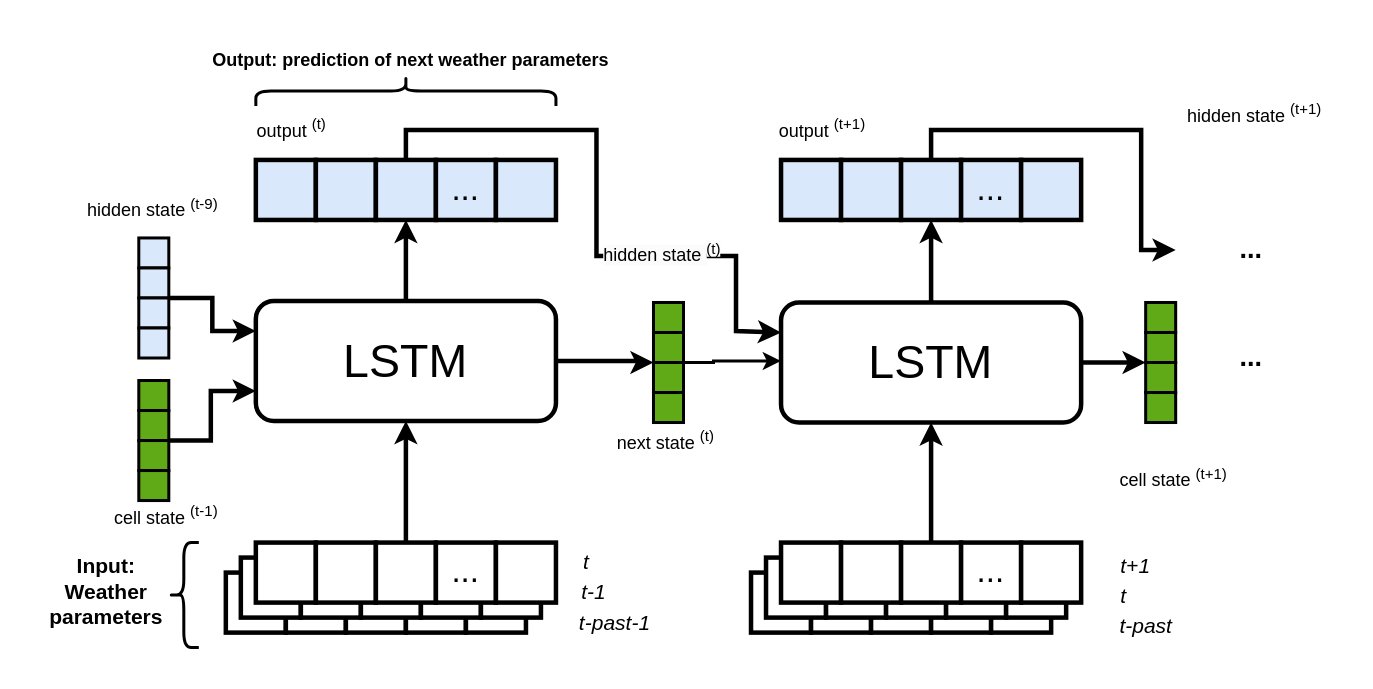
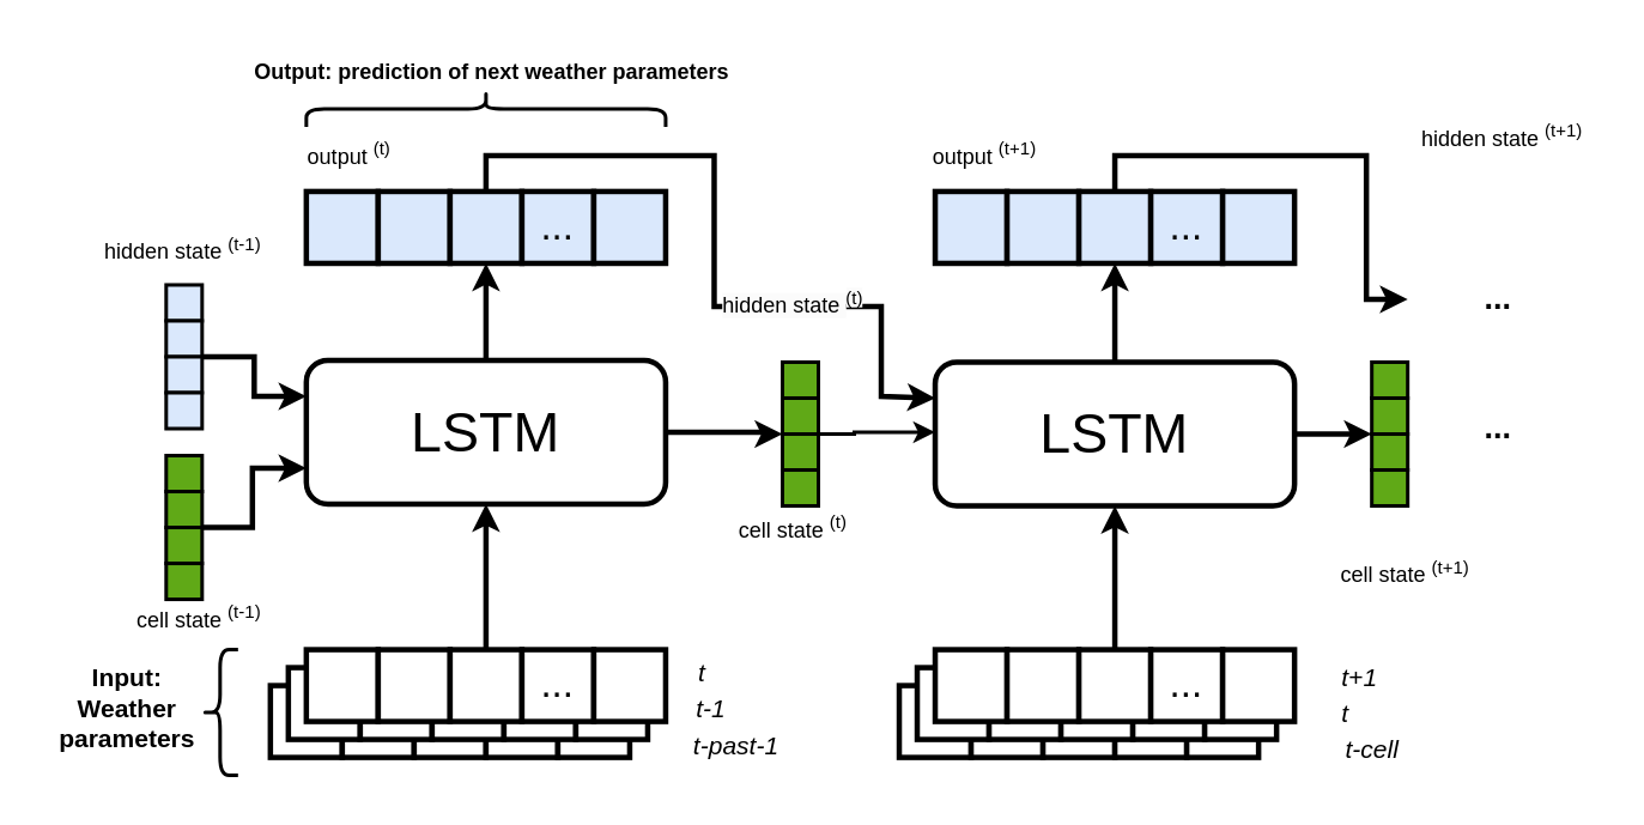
  <mxCell id="0" />
  <mxCell id="1" parent="0" />
  <mxCell id="2" value="" style="rounded=0;whiteSpace=wrap;html=1;strokeWidth=3;" vertex="1" parent="1"><mxGeometry x="150" y="381" width="40" height="40" as="geometry" /></mxCell>
  <mxCell id="3" value="" style="rounded=0;whiteSpace=wrap;html=1;strokeWidth=3;" vertex="1" parent="1"><mxGeometry x="190" y="381" width="40" height="40" as="geometry" /></mxCell>
  <mxCell id="4" value="" style="rounded=0;whiteSpace=wrap;html=1;strokeWidth=3;" vertex="1" parent="1"><mxGeometry x="230" y="381" width="40" height="40" as="geometry" /></mxCell>
  <mxCell id="5" value="" style="rounded=0;whiteSpace=wrap;html=1;strokeWidth=3;" vertex="1" parent="1"><mxGeometry x="270" y="381" width="40" height="40" as="geometry" /></mxCell>
  <mxCell id="6" value="" style="rounded=0;whiteSpace=wrap;html=1;strokeWidth=3;" vertex="1" parent="1"><mxGeometry x="310" y="381" width="40" height="40" as="geometry" /></mxCell>
  <mxCell id="7" value="" style="rounded=0;whiteSpace=wrap;html=1;strokeWidth=3;" vertex="1" parent="1"><mxGeometry x="160" y="371" width="40" height="40" as="geometry" /></mxCell>
  <mxCell id="8" value="" style="rounded=0;whiteSpace=wrap;html=1;strokeWidth=3;" vertex="1" parent="1"><mxGeometry x="200" y="371" width="40" height="40" as="geometry" /></mxCell>
  <mxCell id="9" value="" style="rounded=0;whiteSpace=wrap;html=1;strokeWidth=3;" vertex="1" parent="1"><mxGeometry x="240" y="371" width="40" height="40" as="geometry" /></mxCell>
  <mxCell id="10" value="" style="rounded=0;whiteSpace=wrap;html=1;strokeWidth=3;" vertex="1" parent="1"><mxGeometry x="280" y="371" width="40" height="40" as="geometry" /></mxCell>
  <mxCell id="11" value="" style="rounded=0;whiteSpace=wrap;html=1;strokeWidth=3;" vertex="1" parent="1"><mxGeometry x="320" y="371" width="40" height="40" as="geometry" /></mxCell>
  <mxCell id="12" value="" style="rounded=0;whiteSpace=wrap;html=1;strokeWidth=3;" vertex="1" parent="1"><mxGeometry x="170" y="361" width="40" height="40" as="geometry" /></mxCell>
  <mxCell id="13" value="" style="rounded=0;whiteSpace=wrap;html=1;strokeWidth=3;" vertex="1" parent="1"><mxGeometry x="210" y="361" width="40" height="40" as="geometry" /></mxCell>
  <mxCell id="14" style="edgeStyle=orthogonalEdgeStyle;rounded=0;orthogonalLoop=1;jettySize=auto;html=1;exitX=0.5;exitY=0;exitDx=0;exitDy=0;entryX=0.5;entryY=1;entryDx=0;entryDy=0;strokeWidth=3;" edge="1" parent="1" source="15" target="20"><mxGeometry relative="1" as="geometry" /></mxCell>
  <mxCell id="15" value="" style="rounded=0;whiteSpace=wrap;html=1;strokeWidth=3;" vertex="1" parent="1"><mxGeometry x="250" y="361" width="40" height="40" as="geometry" /></mxCell>
  <mxCell id="16" value="..." style="rounded=0;whiteSpace=wrap;html=1;strokeWidth=3;fontSize=22;" vertex="1" parent="1"><mxGeometry x="290" y="361" width="40" height="40" as="geometry" /></mxCell>
  <mxCell id="17" value="" style="rounded=0;whiteSpace=wrap;html=1;strokeWidth=3;" vertex="1" parent="1"><mxGeometry x="330" y="361" width="40" height="40" as="geometry" /></mxCell>
  <mxCell id="18" style="edgeStyle=orthogonalEdgeStyle;rounded=0;orthogonalLoop=1;jettySize=auto;html=1;entryX=0.5;entryY=1;entryDx=0;entryDy=0;strokeWidth=3;" edge="1" parent="1" source="20" target="74"><mxGeometry relative="1" as="geometry" /></mxCell>
  <mxCell id="19" style="edgeStyle=orthogonalEdgeStyle;rounded=0;orthogonalLoop=1;jettySize=auto;html=1;exitX=1;exitY=0.5;exitDx=0;exitDy=0;entryX=0;entryY=0;entryDx=0;entryDy=0;strokeWidth=3;" edge="1" parent="1" source="20" target="29"><mxGeometry relative="1" as="geometry"><Array as="points"><mxPoint x="425" y="240" /></Array></mxGeometry></mxCell>
  <mxCell id="20" value="LSTM" style="rounded=1;whiteSpace=wrap;html=1;strokeWidth=3;fontSize=31;" vertex="1" parent="1"><mxGeometry x="170" y="200" width="200" height="80" as="geometry" /></mxCell>
  <mxCell id="21" value="" style="rounded=0;whiteSpace=wrap;html=1;strokeWidth=2;fillColor=#60a917;fontColor=#ffffff;strokeColor=#000000;" vertex="1" parent="1"><mxGeometry x="92" y="253" width="20" height="20" as="geometry" /></mxCell>
  <mxCell id="22" value="" style="rounded=0;whiteSpace=wrap;html=1;strokeWidth=2;fillColor=#60a917;fontColor=#ffffff;strokeColor=#000000;" vertex="1" parent="1"><mxGeometry x="92" y="273" width="20" height="20" as="geometry" /></mxCell>
  <mxCell id="23" style="edgeStyle=orthogonalEdgeStyle;rounded=0;orthogonalLoop=1;jettySize=auto;html=1;exitX=1;exitY=0;exitDx=0;exitDy=0;entryX=0;entryY=0.75;entryDx=0;entryDy=0;strokeWidth=3;" edge="1" parent="1" source="24" target="20"><mxGeometry relative="1" as="geometry"><Array as="points"><mxPoint x="140" y="293" /><mxPoint x="140" y="260" /></Array></mxGeometry></mxCell>
  <mxCell id="24" value="" style="rounded=0;whiteSpace=wrap;html=1;strokeWidth=2;fillColor=#60a917;fontColor=#ffffff;strokeColor=#000000;" vertex="1" parent="1"><mxGeometry x="92" y="293" width="20" height="20" as="geometry" /></mxCell>
  <mxCell id="25" value="" style="rounded=0;whiteSpace=wrap;html=1;strokeWidth=2;fillColor=#60a917;fontColor=#ffffff;strokeColor=#000000;" vertex="1" parent="1"><mxGeometry x="92" y="313" width="20" height="20" as="geometry" /></mxCell>
  <mxCell id="26" value="" style="rounded=0;whiteSpace=wrap;html=1;strokeWidth=2;fillColor=#60a917;fontColor=#ffffff;strokeColor=#000000;" vertex="1" parent="1"><mxGeometry x="435" y="201" width="20" height="20" as="geometry" /></mxCell>
  <mxCell id="27" value="" style="rounded=0;whiteSpace=wrap;html=1;strokeWidth=2;fillColor=#60a917;fontColor=#ffffff;strokeColor=#000000;" vertex="1" parent="1"><mxGeometry x="435" y="221" width="20" height="20" as="geometry" /></mxCell>
  <mxCell id="28" style="edgeStyle=orthogonalEdgeStyle;rounded=0;orthogonalLoop=1;jettySize=auto;html=1;exitX=1;exitY=0;exitDx=0;exitDy=0;strokeWidth=2;" edge="1" parent="1" source="29" target="44"><mxGeometry relative="1" as="geometry"><Array as="points"><mxPoint x="475" y="240" /></Array></mxGeometry></mxCell>
  <mxCell id="29" value="" style="rounded=0;whiteSpace=wrap;html=1;strokeWidth=2;fillColor=#60a917;fontColor=#ffffff;strokeColor=#000000;" vertex="1" parent="1"><mxGeometry x="435" y="241" width="20" height="20" as="geometry" /></mxCell>
  <mxCell id="30" value="" style="rounded=0;whiteSpace=wrap;html=1;strokeWidth=2;fillColor=#60a917;fontColor=#ffffff;strokeColor=#000000;" vertex="1" parent="1"><mxGeometry x="435" y="261" width="20" height="20" as="geometry" /></mxCell>
  <mxCell id="31" value="" style="rounded=0;whiteSpace=wrap;html=1;strokeWidth=2;fillColor=#dae8fc;strokeColor=#000000;" vertex="1" parent="1"><mxGeometry x="92" y="158" width="20" height="20" as="geometry" /></mxCell>
  <mxCell id="32" value="" style="rounded=0;whiteSpace=wrap;html=1;strokeWidth=2;fillColor=#dae8fc;strokeColor=#000000;" vertex="1" parent="1"><mxGeometry x="92" y="178" width="20" height="20" as="geometry" /></mxCell>
  <mxCell id="33" style="edgeStyle=orthogonalEdgeStyle;rounded=0;orthogonalLoop=1;jettySize=auto;html=1;exitX=1;exitY=0;exitDx=0;exitDy=0;entryX=0;entryY=0.25;entryDx=0;entryDy=0;strokeWidth=3;" edge="1" parent="1" source="34" target="20"><mxGeometry relative="1" as="geometry"><Array as="points"><mxPoint x="141" y="198" /><mxPoint x="141" y="220" /></Array></mxGeometry></mxCell>
  <mxCell id="34" value="" style="rounded=0;whiteSpace=wrap;html=1;strokeWidth=2;fillColor=#dae8fc;strokeColor=#000000;" vertex="1" parent="1"><mxGeometry x="92" y="198" width="20" height="20" as="geometry" /></mxCell>
  <mxCell id="35" value="" style="rounded=0;whiteSpace=wrap;html=1;strokeWidth=2;fillColor=#dae8fc;strokeColor=#000000;" vertex="1" parent="1"><mxGeometry x="92" y="218" width="20" height="20" as="geometry" /></mxCell>
  <mxCell id="36" value="t" style="text;strokeColor=none;fillColor=none;html=1;fontSize=14;fontStyle=2;verticalAlign=middle;align=center;" vertex="1" parent="1"><mxGeometry x="340" y="354" width="100" height="40" as="geometry" /></mxCell>
  <mxCell id="37" value="" style="shape=curlyBracket;whiteSpace=wrap;html=1;rounded=1;labelPosition=left;verticalLabelPosition=middle;align=right;verticalAlign=middle;fontStyle=0;strokeWidth=2;" vertex="1" parent="1"><mxGeometry x="112" y="361" width="20" height="70" as="geometry" /></mxCell>
  <mxCell id="38" value="cell state &lt;sup&gt;(t-1)&lt;/sup&gt;" style="text;strokeColor=none;fillColor=none;align=left;verticalAlign=middle;spacingLeft=4;spacingRight=4;overflow=hidden;points=[[0,0.5],[1,0.5]];portConstraint=eastwest;rotatable=0;whiteSpace=wrap;html=1;" vertex="1" parent="1"><mxGeometry x="70" y="328" width="90" height="30" as="geometry" /></mxCell>
- <mxCell id="39" value="hidden state &lt;sup&gt;(t-9)&lt;/sup&gt;" style="text;strokeColor=none;fillColor=none;align=left;verticalAlign=middle;spacingLeft=4;spacingRight=4;overflow=hidden;points=[[0,0.5],[1,0.5]];portConstraint=eastwest;rotatable=0;whiteSpace=wrap;html=1;" vertex="1" parent="1"><mxGeometry x="52" y="123" width="108" height="30" as="geometry" /></mxCell>
+ <mxCell id="39" value="hidden state &lt;sup&gt;(t-1)&lt;/sup&gt;" style="text;strokeColor=none;fillColor=none;align=left;verticalAlign=middle;spacingLeft=4;spacingRight=4;overflow=hidden;points=[[0,0.5],[1,0.5]];portConstraint=eastwest;rotatable=0;whiteSpace=wrap;html=1;" vertex="1" parent="1"><mxGeometry x="52" y="123" width="108" height="30" as="geometry" /></mxCell>
  <mxCell id="40" value="hidden state &lt;sup&gt;(t+1)&lt;/sup&gt;" style="text;strokeColor=none;fillColor=none;align=left;verticalAlign=middle;spacingLeft=4;spacingRight=4;overflow=hidden;points=[[0,0.5],[1,0.5]];portConstraint=eastwest;rotatable=0;whiteSpace=wrap;html=1;" vertex="1" parent="1"><mxGeometry x="785" y="60" width="108" height="30" as="geometry" /></mxCell>
- <mxCell id="41" value="next state &lt;sup&gt;(t)&lt;/sup&gt;" style="text;strokeColor=none;fillColor=none;align=left;verticalAlign=middle;spacingLeft=4;spacingRight=4;overflow=hidden;points=[[0,0.5],[1,0.5]];portConstraint=eastwest;rotatable=0;whiteSpace=wrap;html=1;" vertex="1" parent="1"><mxGeometry x="405" y="278" width="90" height="30" as="geometry" /></mxCell>
+ <mxCell id="41" value="cell state &lt;sup&gt;(t)&lt;/sup&gt;" style="text;strokeColor=none;fillColor=none;align=left;verticalAlign=middle;spacingLeft=4;spacingRight=4;overflow=hidden;points=[[0,0.5],[1,0.5]];portConstraint=eastwest;rotatable=0;whiteSpace=wrap;html=1;" vertex="1" parent="1"><mxGeometry x="405" y="278" width="90" height="30" as="geometry" /></mxCell>
  <mxCell id="42" style="edgeStyle=orthogonalEdgeStyle;rounded=0;orthogonalLoop=1;jettySize=auto;html=1;entryX=0.5;entryY=1;entryDx=0;entryDy=0;strokeWidth=3;" edge="1" parent="1" source="44" target="80"><mxGeometry relative="1" as="geometry" /></mxCell>
  <mxCell id="43" style="edgeStyle=orthogonalEdgeStyle;rounded=0;orthogonalLoop=1;jettySize=auto;html=1;exitX=1;exitY=0.5;exitDx=0;exitDy=0;entryX=0;entryY=0;entryDx=0;entryDy=0;strokeWidth=3;" edge="1" parent="1" source="44" target="47"><mxGeometry relative="1" as="geometry"><Array as="points"><mxPoint x="750" y="241" /><mxPoint x="750" y="241" /></Array></mxGeometry></mxCell>
  <mxCell id="44" value="LSTM" style="rounded=1;whiteSpace=wrap;html=1;strokeWidth=3;fontSize=31;" vertex="1" parent="1"><mxGeometry x="520" y="201" width="200" height="80" as="geometry" /></mxCell>
  <mxCell id="45" value="" style="rounded=0;whiteSpace=wrap;html=1;strokeWidth=2;fillColor=#60a917;fontColor=#ffffff;strokeColor=#000000;" vertex="1" parent="1"><mxGeometry x="763" y="201" width="20" height="20" as="geometry" /></mxCell>
  <mxCell id="46" value="" style="rounded=0;whiteSpace=wrap;html=1;strokeWidth=2;fillColor=#60a917;fontColor=#ffffff;strokeColor=#000000;" vertex="1" parent="1"><mxGeometry x="763" y="221" width="20" height="20" as="geometry" /></mxCell>
  <mxCell id="47" value="" style="rounded=0;whiteSpace=wrap;html=1;strokeWidth=2;fillColor=#60a917;fontColor=#ffffff;strokeColor=#000000;" vertex="1" parent="1"><mxGeometry x="763" y="241" width="20" height="20" as="geometry" /></mxCell>
  <mxCell id="48" value="output&amp;nbsp;&lt;sup&gt;(t+1)&lt;/sup&gt;" style="text;strokeColor=none;fillColor=none;align=left;verticalAlign=middle;spacingLeft=4;spacingRight=4;overflow=hidden;points=[[0,0.5],[1,0.5]];portConstraint=eastwest;rotatable=0;whiteSpace=wrap;html=1;" vertex="1" parent="1"><mxGeometry x="513" y="70" width="90" height="30" as="geometry" /></mxCell>
  <mxCell id="49" value="" style="rounded=0;whiteSpace=wrap;html=1;strokeWidth=3;" vertex="1" parent="1"><mxGeometry x="500" y="381" width="40" height="40" as="geometry" /></mxCell>
  <mxCell id="50" value="" style="rounded=0;whiteSpace=wrap;html=1;strokeWidth=3;" vertex="1" parent="1"><mxGeometry x="540" y="381" width="40" height="40" as="geometry" /></mxCell>
  <mxCell id="51" value="" style="rounded=0;whiteSpace=wrap;html=1;strokeWidth=3;" vertex="1" parent="1"><mxGeometry x="580" y="381" width="40" height="40" as="geometry" /></mxCell>
  <mxCell id="52" value="" style="rounded=0;whiteSpace=wrap;html=1;strokeWidth=3;" vertex="1" parent="1"><mxGeometry x="620" y="381" width="40" height="40" as="geometry" /></mxCell>
  <mxCell id="53" value="" style="rounded=0;whiteSpace=wrap;html=1;strokeWidth=3;" vertex="1" parent="1"><mxGeometry x="660" y="381" width="40" height="40" as="geometry" /></mxCell>
  <mxCell id="54" value="" style="rounded=0;whiteSpace=wrap;html=1;strokeWidth=3;" vertex="1" parent="1"><mxGeometry x="510" y="371" width="40" height="40" as="geometry" /></mxCell>
  <mxCell id="55" value="" style="rounded=0;whiteSpace=wrap;html=1;strokeWidth=3;" vertex="1" parent="1"><mxGeometry x="550" y="371" width="40" height="40" as="geometry" /></mxCell>
  <mxCell id="56" value="" style="rounded=0;whiteSpace=wrap;html=1;strokeWidth=3;" vertex="1" parent="1"><mxGeometry x="590" y="371" width="40" height="40" as="geometry" /></mxCell>
  <mxCell id="57" value="" style="rounded=0;whiteSpace=wrap;html=1;strokeWidth=3;" vertex="1" parent="1"><mxGeometry x="630" y="371" width="40" height="40" as="geometry" /></mxCell>
  <mxCell id="58" value="" style="rounded=0;whiteSpace=wrap;html=1;strokeWidth=3;" vertex="1" parent="1"><mxGeometry x="670" y="371" width="40" height="40" as="geometry" /></mxCell>
  <mxCell id="59" value="" style="rounded=0;whiteSpace=wrap;html=1;strokeWidth=3;" vertex="1" parent="1"><mxGeometry x="520" y="361" width="40" height="40" as="geometry" /></mxCell>
  <mxCell id="60" value="" style="rounded=0;whiteSpace=wrap;html=1;strokeWidth=3;" vertex="1" parent="1"><mxGeometry x="560" y="361" width="40" height="40" as="geometry" /></mxCell>
  <mxCell id="61" style="edgeStyle=orthogonalEdgeStyle;rounded=0;orthogonalLoop=1;jettySize=auto;html=1;exitX=0.5;exitY=0;exitDx=0;exitDy=0;entryX=0.5;entryY=1;entryDx=0;entryDy=0;strokeWidth=3;" edge="1" parent="1" source="62" target="44"><mxGeometry relative="1" as="geometry" /></mxCell>
  <mxCell id="62" value="" style="rounded=0;whiteSpace=wrap;html=1;strokeWidth=3;" vertex="1" parent="1"><mxGeometry x="600" y="361" width="40" height="40" as="geometry" /></mxCell>
  <mxCell id="63" value="..." style="rounded=0;whiteSpace=wrap;html=1;strokeWidth=3;fontSize=22;" vertex="1" parent="1"><mxGeometry x="640" y="361" width="40" height="40" as="geometry" /></mxCell>
  <mxCell id="64" value="" style="rounded=0;whiteSpace=wrap;html=1;strokeWidth=3;" vertex="1" parent="1"><mxGeometry x="680" y="361" width="40" height="40" as="geometry" /></mxCell>
  <mxCell id="65" value="" style="rounded=0;whiteSpace=wrap;html=1;strokeWidth=2;fillColor=#60a917;fontColor=#ffffff;strokeColor=#000000;" vertex="1" parent="1"><mxGeometry x="763" y="261" width="20" height="20" as="geometry" /></mxCell>
  <mxCell id="66" value="cell state &lt;sup&gt;(t+1)&lt;/sup&gt;" style="text;strokeColor=none;fillColor=none;align=left;verticalAlign=middle;spacingLeft=4;spacingRight=4;overflow=hidden;points=[[0,0.5],[1,0.5]];portConstraint=eastwest;rotatable=0;whiteSpace=wrap;html=1;" vertex="1" parent="1"><mxGeometry x="740" y="303" width="108" height="30" as="geometry" /></mxCell>
  <mxCell id="67" value="t-1" style="text;strokeColor=none;fillColor=none;html=1;fontSize=14;fontStyle=2;verticalAlign=middle;align=center;" vertex="1" parent="1"><mxGeometry x="345" y="374" width="100" height="40" as="geometry" /></mxCell>
  <mxCell id="68" value="t-past-1" style="text;strokeColor=none;fillColor=none;html=1;fontSize=14;fontStyle=2;verticalAlign=middle;align=center;" vertex="1" parent="1"><mxGeometry x="359" y="395" width="100" height="40" as="geometry" /></mxCell>
  <mxCell id="69" value="t+1" style="text;strokeColor=none;fillColor=none;html=1;fontSize=14;fontStyle=2;verticalAlign=middle;align=center;" vertex="1" parent="1"><mxGeometry x="706" y="356.5" width="100" height="40" as="geometry" /></mxCell>
  <mxCell id="70" value="t" style="text;strokeColor=none;fillColor=none;html=1;fontSize=14;fontStyle=2;verticalAlign=middle;align=center;" vertex="1" parent="1"><mxGeometry x="698" y="376.5" width="100" height="40" as="geometry" /></mxCell>
- <mxCell id="71" value="t-past" style="text;strokeColor=none;fillColor=none;html=1;fontSize=14;fontStyle=2;verticalAlign=middle;align=center;" vertex="1" parent="1"><mxGeometry x="713" y="396.5" width="100" height="40" as="geometry" /></mxCell>
+ <mxCell id="71" value="t-cell" style="text;strokeColor=none;fillColor=none;html=1;fontSize=14;fontStyle=2;verticalAlign=middle;align=center;" vertex="1" parent="1"><mxGeometry x="713" y="396.5" width="100" height="40" as="geometry" /></mxCell>
  <mxCell id="72" value="" style="rounded=0;whiteSpace=wrap;html=1;strokeWidth=3;fillColor=#dae8fc;strokeColor=#000000;" vertex="1" parent="1"><mxGeometry x="170" y="106" width="40" height="40" as="geometry" /></mxCell>
  <mxCell id="73" value="" style="rounded=0;whiteSpace=wrap;html=1;strokeWidth=3;fillColor=#dae8fc;strokeColor=#000000;" vertex="1" parent="1"><mxGeometry x="210" y="106" width="40" height="40" as="geometry" /></mxCell>
  <mxCell id="74" value="" style="rounded=0;whiteSpace=wrap;html=1;strokeWidth=3;fillColor=#dae8fc;strokeColor=#000000;" vertex="1" parent="1"><mxGeometry x="250" y="106" width="40" height="40" as="geometry" /></mxCell>
  <mxCell id="75" value="..." style="rounded=0;whiteSpace=wrap;html=1;strokeWidth=3;fontSize=22;fillColor=#dae8fc;strokeColor=#000000;" vertex="1" parent="1"><mxGeometry x="290" y="106" width="40" height="40" as="geometry" /></mxCell>
  <mxCell id="76" value="" style="rounded=0;whiteSpace=wrap;html=1;strokeWidth=3;fillColor=#dae8fc;strokeColor=#000000;" vertex="1" parent="1"><mxGeometry x="330" y="106" width="40" height="40" as="geometry" /></mxCell>
  <mxCell id="77" value="" style="rounded=0;whiteSpace=wrap;html=1;strokeWidth=3;fillColor=#dae8fc;strokeColor=#000000;" vertex="1" parent="1"><mxGeometry x="520" y="106" width="40" height="40" as="geometry" /></mxCell>
  <mxCell id="78" value="" style="rounded=0;whiteSpace=wrap;html=1;strokeWidth=3;fillColor=#dae8fc;strokeColor=#000000;" vertex="1" parent="1"><mxGeometry x="560" y="106" width="40" height="40" as="geometry" /></mxCell>
  <mxCell id="79" style="edgeStyle=orthogonalEdgeStyle;rounded=0;orthogonalLoop=1;jettySize=auto;html=1;exitX=0.5;exitY=0;exitDx=0;exitDy=0;strokeWidth=3;" edge="1" parent="1" source="80" target="87"><mxGeometry relative="1" as="geometry"><Array as="points"><mxPoint x="620" y="86" /><mxPoint x="760" y="86" /><mxPoint x="760" y="166" /></Array></mxGeometry></mxCell>
  <mxCell id="80" value="" style="rounded=0;whiteSpace=wrap;html=1;strokeWidth=3;fillColor=#dae8fc;strokeColor=#000000;" vertex="1" parent="1"><mxGeometry x="600" y="106" width="40" height="40" as="geometry" /></mxCell>
  <mxCell id="81" value="..." style="rounded=0;whiteSpace=wrap;html=1;strokeWidth=3;fontSize=22;fillColor=#dae8fc;strokeColor=#000000;" vertex="1" parent="1"><mxGeometry x="640" y="106" width="40" height="40" as="geometry" /></mxCell>
  <mxCell id="82" value="" style="rounded=0;whiteSpace=wrap;html=1;strokeWidth=3;fillColor=#dae8fc;strokeColor=#000000;" vertex="1" parent="1"><mxGeometry x="680" y="106" width="40" height="40" as="geometry" /></mxCell>
  <mxCell id="83" value="" style="edgeStyle=orthogonalEdgeStyle;rounded=0;orthogonalLoop=1;jettySize=auto;html=1;exitX=0.5;exitY=0;exitDx=0;exitDy=0;entryX=0;entryY=0.25;entryDx=0;entryDy=0;strokeWidth=3;" edge="1" parent="1" source="74" target="44"><mxGeometry relative="1" as="geometry"><mxPoint x="270" y="106" as="sourcePoint" /><mxPoint x="395" y="170" as="targetPoint" /><Array as="points"><mxPoint x="270" y="86" /><mxPoint x="397" y="86" /><mxPoint x="397" y="170" /><mxPoint x="490" y="170" /><mxPoint x="490" y="220" /></Array></mxGeometry></mxCell>
  <mxCell id="84" value="&lt;span style=&quot;forced-color-adjust: none; color: rgb(0, 0, 0); font-family: Helvetica; font-size: 12px; font-style: normal; font-variant-ligatures: normal; font-variant-caps: normal; font-weight: 400; letter-spacing: normal; orphans: 2; text-align: left; text-indent: 0px; text-transform: none; widows: 2; word-spacing: 0px; -webkit-text-stroke-width: 0px; white-space: normal; text-decoration-thickness: initial; text-decoration-style: initial; text-decoration-color: initial; background-color: rgb(251, 251, 251); float: none; display: inline !important;&quot;&gt;hidden state&lt;span style=&quot;forced-color-adjust: none;&quot;&gt;&amp;nbsp;&lt;/span&gt;&lt;/span&gt;&lt;sup style=&quot;forced-color-adjust: none; color: rgb(0, 0, 0); font-family: Helvetica; font-style: normal; font-variant-ligatures: normal; font-variant-caps: normal; font-weight: 400; letter-spacing: normal; orphans: 2; text-align: left; text-indent: 0px; text-transform: none; widows: 2; word-spacing: 0px; -webkit-text-stroke-width: 0px; white-space: normal; text-decoration-thickness: initial; text-decoration-style: initial; text-decoration-color: initial; background-color: rgb(251, 251, 251);&quot;&gt;(t)&lt;/sup&gt;" style="text;whiteSpace=wrap;html=1;" vertex="1" parent="1"><mxGeometry x="400" y="153" width="110" height="40" as="geometry" /></mxCell>
  <mxCell id="85" value="output&amp;nbsp;&lt;sup&gt;(t)&lt;/sup&gt;" style="text;strokeColor=none;fillColor=none;align=left;verticalAlign=middle;spacingLeft=4;spacingRight=4;overflow=hidden;points=[[0,0.5],[1,0.5]];portConstraint=eastwest;rotatable=0;whiteSpace=wrap;html=1;" vertex="1" parent="1"><mxGeometry x="165" y="70" width="90" height="30" as="geometry" /></mxCell>
  <mxCell id="86" value="..." style="text;strokeColor=none;fillColor=none;html=1;fontSize=18;fontStyle=1;verticalAlign=middle;align=center;" vertex="1" parent="1"><mxGeometry x="783" y="218" width="100" height="40" as="geometry" /></mxCell>
  <mxCell id="87" value="..." style="text;strokeColor=none;fillColor=none;html=1;fontSize=18;fontStyle=1;verticalAlign=middle;align=center;" vertex="1" parent="1"><mxGeometry x="783" y="146" width="100" height="40" as="geometry" /></mxCell>
  <mxCell id="88" value="Input:&lt;div&gt;Weather&lt;div style=&quot;font-size: 14px;&quot;&gt;parameters&lt;/div&gt;&lt;/div&gt;" style="text;strokeColor=none;fillColor=none;html=1;fontSize=14;fontStyle=1;verticalAlign=middle;align=center;" vertex="1" parent="1"><mxGeometry x="20" y="374" width="100" height="40" as="geometry" /></mxCell>
  <mxCell id="89" value="Output: p&lt;span style=&quot;background-color: initial; font-size: 12px;&quot;&gt;rediction of&amp;nbsp;&lt;/span&gt;&lt;span style=&quot;background-color: initial; font-size: 12px;&quot;&gt;next weather&amp;nbsp;&lt;/span&gt;&lt;span style=&quot;background-color: initial; font-size: 12px;&quot;&gt;parameters&lt;/span&gt;" style="text;strokeColor=none;fillColor=none;html=1;fontSize=12;fontStyle=1;verticalAlign=middle;align=center;" vertex="1" parent="1"><mxGeometry x="132" width="282" height="40" as="geometry" y="20" /></mxCell>
  <mxCell id="90" value="" style="shape=curlyBracket;whiteSpace=wrap;html=1;rounded=1;flipH=1;labelPosition=right;verticalLabelPosition=middle;align=left;verticalAlign=middle;direction=south;strokeWidth=2;" vertex="1" parent="1"><mxGeometry x="170" y="50" width="200" height="20" as="geometry" /></mxCell>
